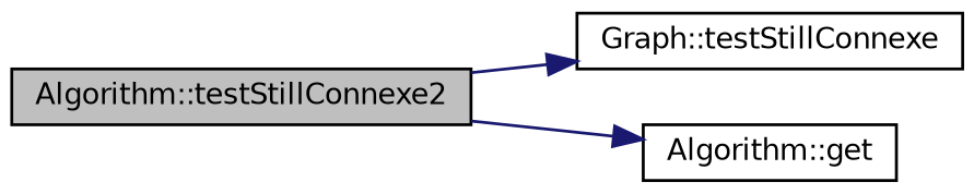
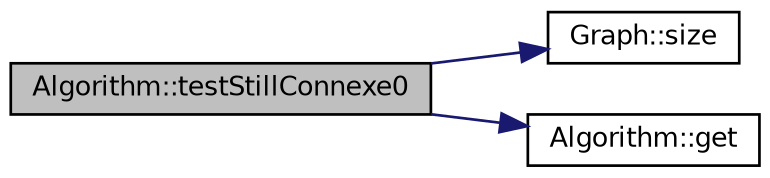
  digraph {
    rankdir=LR
    node [color=black fillcolor=white fontname=Helvetica fontsize=10 shape=record style=filled]
    edge [color=midnightblue fontname=Helvetica fontsize=10 labelfontname=Helvetica labelfontsize=10 style=solid]
-   n1 [fillcolor=grey75 fontcolor=black height=0.2 label="Algorithm::testStillConnexe2" width=0.4]
-   n2 [height=0.2 label="Graph::testStillConnexe" width=0.4]
+   n1 [fillcolor=grey75 fontcolor=black height=0.2 label="Algorithm::testStillConnexe0" width=0.4]
+   n2 [height=0.2 label="Graph::size" width=0.4]
    n3 [height=0.2 label="Algorithm::get" width=0.4]
    n1 -> n2
    n1 -> n3
  }
